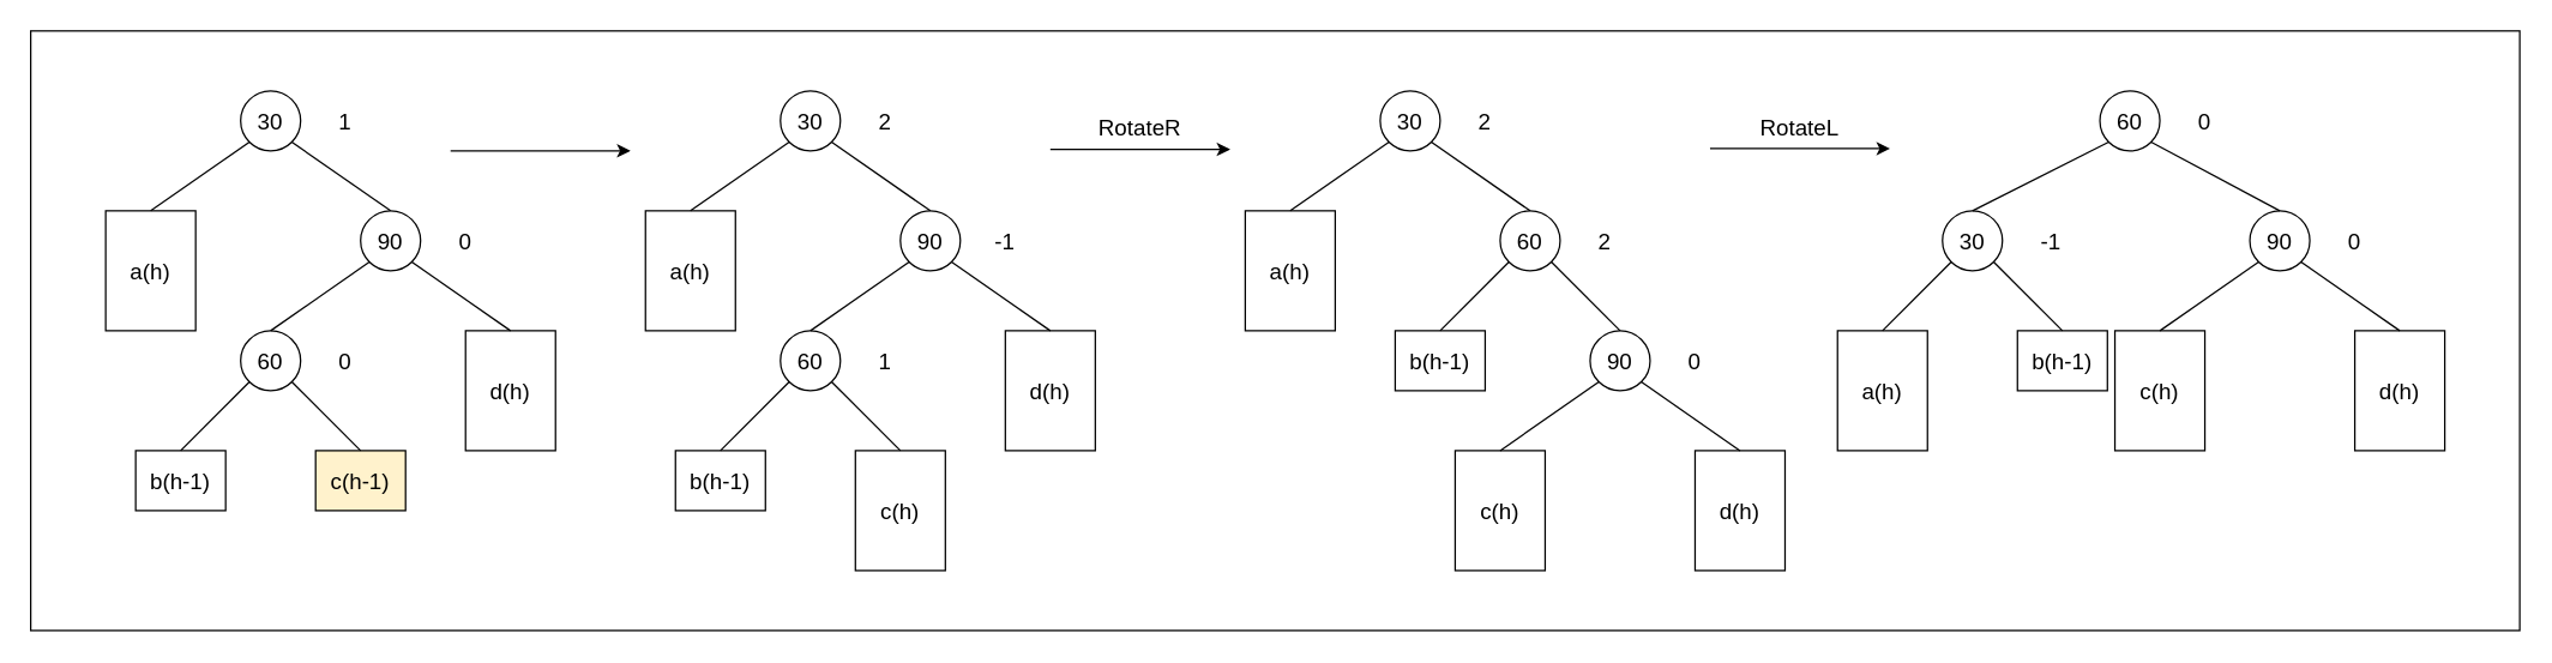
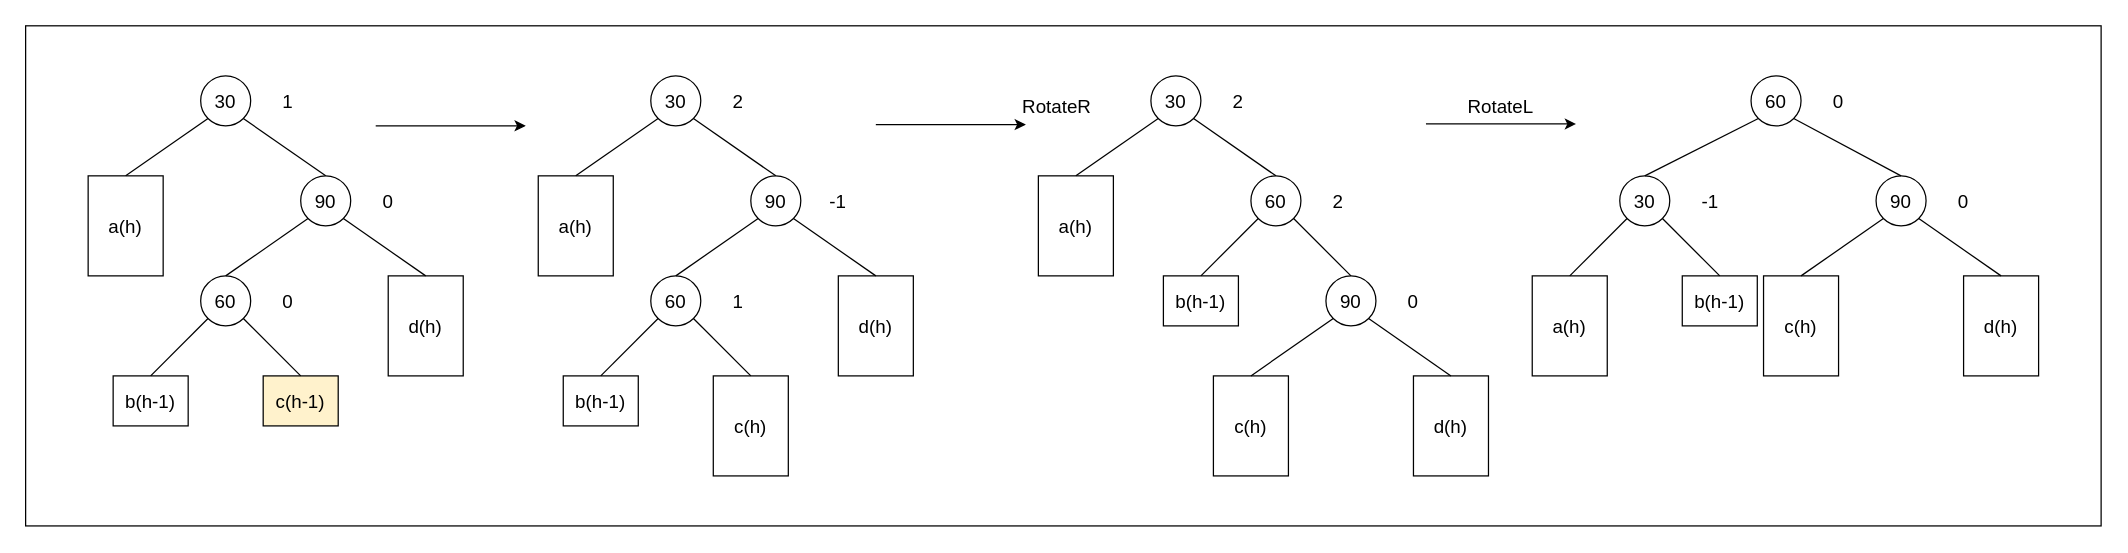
  <mxCell id="0" />
  <mxCell id="1" parent="0" />
  <mxCell id="2" value="" style="rounded=0;whiteSpace=wrap;html=1;fontSize=15;" vertex="1" parent="1"><mxGeometry x="20" y="20" width="1660" height="400" as="geometry" /></mxCell>
  <mxCell id="3" value="&lt;font style=&quot;font-size: 15px;&quot;&gt;30&lt;/font&gt;" style="ellipse;whiteSpace=wrap;html=1;aspect=fixed;" vertex="1" parent="1"><mxGeometry x="160" y="60" width="40" height="40" as="geometry" /></mxCell>
  <mxCell id="4" value="&lt;font style=&quot;font-size: 15px;&quot;&gt;90&lt;/font&gt;" style="ellipse;whiteSpace=wrap;html=1;aspect=fixed;" vertex="1" parent="1"><mxGeometry x="240" y="140" width="40" height="40" as="geometry" /></mxCell>
  <mxCell id="5" value="a(h)" style="rounded=0;whiteSpace=wrap;html=1;fontSize=15;" vertex="1" parent="1"><mxGeometry x="70" y="140" width="60" height="80" as="geometry" /></mxCell>
  <mxCell id="6" value="b(h-1)" style="rounded=0;whiteSpace=wrap;html=1;fontSize=15;" vertex="1" parent="1"><mxGeometry x="90" y="300" width="60" height="40" as="geometry" /></mxCell>
  <mxCell id="7" value="d(h)" style="rounded=0;whiteSpace=wrap;html=1;fontSize=15;" vertex="1" parent="1"><mxGeometry x="310" y="220" width="60" height="80" as="geometry" /></mxCell>
  <mxCell id="8" value="1" style="text;html=1;strokeColor=none;fillColor=none;align=center;verticalAlign=middle;whiteSpace=wrap;rounded=0;fontSize=15;" vertex="1" parent="1"><mxGeometry x="200" y="65" width="60" height="30" as="geometry" /></mxCell>
  <mxCell id="9" value="0" style="text;html=1;strokeColor=none;fillColor=none;align=center;verticalAlign=middle;whiteSpace=wrap;rounded=0;fontSize=15;" vertex="1" parent="1"><mxGeometry x="280" y="145" width="60" height="30" as="geometry" /></mxCell>
  <mxCell id="10" value="" style="endArrow=classic;html=1;fontSize=15;" edge="1" parent="1"><mxGeometry width="50" height="50" relative="1" as="geometry"><mxPoint x="300" y="100" as="sourcePoint" /><mxPoint x="420" y="100" as="targetPoint" /></mxGeometry></mxCell>
  <mxCell id="11" value="&lt;span style=&quot;font-size: 15px;&quot;&gt;60&lt;/span&gt;" style="ellipse;whiteSpace=wrap;html=1;aspect=fixed;" vertex="1" parent="1"><mxGeometry x="160" y="220" width="40" height="40" as="geometry" /></mxCell>
  <mxCell id="12" value="c(h-1)" style="rounded=0;whiteSpace=wrap;html=1;fontSize=15;fillColor=#fff2cc;" vertex="1" parent="1"><mxGeometry x="210" y="300" width="60" height="40" as="geometry" /></mxCell>
  <mxCell id="13" value="" style="endArrow=none;html=1;entryX=0;entryY=1;entryDx=0;entryDy=0;exitX=0.5;exitY=0;exitDx=0;exitDy=0;" edge="1" parent="1" source="6" target="11"><mxGeometry width="50" height="50" relative="1" as="geometry"><mxPoint x="610" y="340" as="sourcePoint" /><mxPoint x="660" y="290" as="targetPoint" /></mxGeometry></mxCell>
  <mxCell id="14" value="" style="endArrow=none;html=1;entryX=1;entryY=1;entryDx=0;entryDy=0;exitX=0.5;exitY=0;exitDx=0;exitDy=0;" edge="1" parent="1" source="12" target="11"><mxGeometry width="50" height="50" relative="1" as="geometry"><mxPoint x="610" y="340" as="sourcePoint" /><mxPoint x="660" y="290" as="targetPoint" /></mxGeometry></mxCell>
  <mxCell id="15" value="0" style="text;html=1;strokeColor=none;fillColor=none;align=center;verticalAlign=middle;whiteSpace=wrap;rounded=0;fontSize=15;" vertex="1" parent="1"><mxGeometry x="200" y="225" width="60" height="30" as="geometry" /></mxCell>
  <mxCell id="16" value="" style="endArrow=none;html=1;entryX=0;entryY=1;entryDx=0;entryDy=0;exitX=0.5;exitY=0;exitDx=0;exitDy=0;" edge="1" parent="1" source="5" target="3"><mxGeometry width="50" height="50" relative="1" as="geometry"><mxPoint x="480" y="430" as="sourcePoint" /><mxPoint x="530" y="380" as="targetPoint" /></mxGeometry></mxCell>
  <mxCell id="17" value="" style="endArrow=none;html=1;entryX=1;entryY=1;entryDx=0;entryDy=0;exitX=0.5;exitY=0;exitDx=0;exitDy=0;" edge="1" parent="1" source="4" target="3"><mxGeometry width="50" height="50" relative="1" as="geometry"><mxPoint x="480" y="430" as="sourcePoint" /><mxPoint x="530" y="380" as="targetPoint" /></mxGeometry></mxCell>
  <mxCell id="18" value="" style="endArrow=none;html=1;entryX=0;entryY=1;entryDx=0;entryDy=0;exitX=0.5;exitY=0;exitDx=0;exitDy=0;" edge="1" parent="1" source="11" target="4"><mxGeometry width="50" height="50" relative="1" as="geometry"><mxPoint x="480" y="430" as="sourcePoint" /><mxPoint x="530" y="380" as="targetPoint" /></mxGeometry></mxCell>
  <mxCell id="19" value="" style="endArrow=none;html=1;entryX=1;entryY=1;entryDx=0;entryDy=0;exitX=0.5;exitY=0;exitDx=0;exitDy=0;" edge="1" parent="1" source="7" target="4"><mxGeometry width="50" height="50" relative="1" as="geometry"><mxPoint x="480" y="430" as="sourcePoint" /><mxPoint x="530" y="380" as="targetPoint" /></mxGeometry></mxCell>
  <mxCell id="20" value="&lt;font style=&quot;font-size: 15px;&quot;&gt;30&lt;/font&gt;" style="ellipse;whiteSpace=wrap;html=1;aspect=fixed;" vertex="1" parent="1"><mxGeometry x="520" y="60" width="40" height="40" as="geometry" /></mxCell>
  <mxCell id="21" value="&lt;font style=&quot;font-size: 15px;&quot;&gt;90&lt;/font&gt;" style="ellipse;whiteSpace=wrap;html=1;aspect=fixed;" vertex="1" parent="1"><mxGeometry x="600" y="140" width="40" height="40" as="geometry" /></mxCell>
  <mxCell id="22" value="a(h)" style="rounded=0;whiteSpace=wrap;html=1;fontSize=15;" vertex="1" parent="1"><mxGeometry x="430" y="140" width="60" height="80" as="geometry" /></mxCell>
  <mxCell id="23" value="b(h-1)" style="rounded=0;whiteSpace=wrap;html=1;fontSize=15;" vertex="1" parent="1"><mxGeometry x="450" y="300" width="60" height="40" as="geometry" /></mxCell>
  <mxCell id="24" value="d(h)" style="rounded=0;whiteSpace=wrap;html=1;fontSize=15;" vertex="1" parent="1"><mxGeometry x="670" y="220" width="60" height="80" as="geometry" /></mxCell>
  <mxCell id="25" value="2" style="text;html=1;strokeColor=none;fillColor=none;align=center;verticalAlign=middle;whiteSpace=wrap;rounded=0;fontSize=15;" vertex="1" parent="1"><mxGeometry x="560" y="65" width="60" height="30" as="geometry" /></mxCell>
  <mxCell id="26" value="-1" style="text;html=1;strokeColor=none;fillColor=none;align=center;verticalAlign=middle;whiteSpace=wrap;rounded=0;fontSize=15;" vertex="1" parent="1"><mxGeometry x="640" y="145" width="60" height="30" as="geometry" /></mxCell>
  <mxCell id="27" value="&lt;span style=&quot;font-size: 15px;&quot;&gt;60&lt;/span&gt;" style="ellipse;whiteSpace=wrap;html=1;aspect=fixed;" vertex="1" parent="1"><mxGeometry x="520" y="220" width="40" height="40" as="geometry" /></mxCell>
  <mxCell id="28" value="c(h)" style="rounded=0;whiteSpace=wrap;html=1;fontSize=15;" vertex="1" parent="1"><mxGeometry x="570" y="300" width="60" height="80" as="geometry" /></mxCell>
  <mxCell id="29" value="" style="endArrow=none;html=1;entryX=0;entryY=1;entryDx=0;entryDy=0;exitX=0.5;exitY=0;exitDx=0;exitDy=0;" edge="1" parent="1" source="23" target="27"><mxGeometry width="50" height="50" relative="1" as="geometry"><mxPoint x="970" y="340" as="sourcePoint" /><mxPoint x="1020" y="290" as="targetPoint" /></mxGeometry></mxCell>
  <mxCell id="30" value="" style="endArrow=none;html=1;entryX=1;entryY=1;entryDx=0;entryDy=0;exitX=0.5;exitY=0;exitDx=0;exitDy=0;" edge="1" parent="1" source="28" target="27"><mxGeometry width="50" height="50" relative="1" as="geometry"><mxPoint x="970" y="340" as="sourcePoint" /><mxPoint x="1020" y="290" as="targetPoint" /></mxGeometry></mxCell>
  <mxCell id="31" value="1" style="text;html=1;strokeColor=none;fillColor=none;align=center;verticalAlign=middle;whiteSpace=wrap;rounded=0;fontSize=15;" vertex="1" parent="1"><mxGeometry x="560" y="225" width="60" height="30" as="geometry" /></mxCell>
  <mxCell id="32" value="" style="endArrow=none;html=1;entryX=0;entryY=1;entryDx=0;entryDy=0;exitX=0.5;exitY=0;exitDx=0;exitDy=0;" edge="1" parent="1" source="22" target="20"><mxGeometry width="50" height="50" relative="1" as="geometry"><mxPoint x="840" y="430" as="sourcePoint" /><mxPoint x="890" y="380" as="targetPoint" /></mxGeometry></mxCell>
  <mxCell id="33" value="" style="endArrow=none;html=1;entryX=1;entryY=1;entryDx=0;entryDy=0;exitX=0.5;exitY=0;exitDx=0;exitDy=0;" edge="1" parent="1" source="21" target="20"><mxGeometry width="50" height="50" relative="1" as="geometry"><mxPoint x="840" y="430" as="sourcePoint" /><mxPoint x="890" y="380" as="targetPoint" /></mxGeometry></mxCell>
  <mxCell id="34" value="" style="endArrow=none;html=1;entryX=0;entryY=1;entryDx=0;entryDy=0;exitX=0.5;exitY=0;exitDx=0;exitDy=0;" edge="1" parent="1" source="27" target="21"><mxGeometry width="50" height="50" relative="1" as="geometry"><mxPoint x="840" y="430" as="sourcePoint" /><mxPoint x="890" y="380" as="targetPoint" /></mxGeometry></mxCell>
  <mxCell id="35" value="" style="endArrow=none;html=1;entryX=1;entryY=1;entryDx=0;entryDy=0;exitX=0.5;exitY=0;exitDx=0;exitDy=0;" edge="1" parent="1" source="24" target="21"><mxGeometry width="50" height="50" relative="1" as="geometry"><mxPoint x="840" y="430" as="sourcePoint" /><mxPoint x="890" y="380" as="targetPoint" /></mxGeometry></mxCell>
  <mxCell id="36" value="" style="endArrow=classic;html=1;fontSize=15;" edge="1" parent="1"><mxGeometry width="50" height="50" relative="1" as="geometry"><mxPoint x="700" y="99" as="sourcePoint" /><mxPoint x="820" y="99" as="targetPoint" /></mxGeometry></mxCell>
- <mxCell id="37" value="RotateR" style="text;html=1;strokeColor=none;fillColor=none;align=center;verticalAlign=middle;whiteSpace=wrap;rounded=0;fontSize=15;" vertex="1" parent="1"><mxGeometry x="730" y="69" width="60" height="30" as="geometry" /></mxCell>
+ <mxCell id="37" value="RotateR" style="text;html=1;strokeColor=none;fillColor=none;align=center;verticalAlign=middle;whiteSpace=wrap;rounded=0;fontSize=15;" vertex="1" parent="1"><mxGeometry x="815" y="69" width="60" height="30" as="geometry" /></mxCell>
  <mxCell id="38" value="&lt;font style=&quot;font-size: 15px;&quot;&gt;30&lt;/font&gt;" style="ellipse;whiteSpace=wrap;html=1;aspect=fixed;" vertex="1" parent="1"><mxGeometry x="920" y="60" width="40" height="40" as="geometry" /></mxCell>
  <mxCell id="39" value="&lt;font style=&quot;font-size: 15px;&quot;&gt;90&lt;/font&gt;" style="ellipse;whiteSpace=wrap;html=1;aspect=fixed;" vertex="1" parent="1"><mxGeometry x="1060" y="220" width="40" height="40" as="geometry" /></mxCell>
  <mxCell id="40" value="a(h)" style="rounded=0;whiteSpace=wrap;html=1;fontSize=15;" vertex="1" parent="1"><mxGeometry x="830" y="140" width="60" height="80" as="geometry" /></mxCell>
  <mxCell id="41" value="b(h-1)" style="rounded=0;whiteSpace=wrap;html=1;fontSize=15;" vertex="1" parent="1"><mxGeometry x="930" y="220" width="60" height="40" as="geometry" /></mxCell>
  <mxCell id="42" value="d(h)" style="rounded=0;whiteSpace=wrap;html=1;fontSize=15;" vertex="1" parent="1"><mxGeometry x="1130" y="300" width="60" height="80" as="geometry" /></mxCell>
  <mxCell id="43" value="2" style="text;html=1;strokeColor=none;fillColor=none;align=center;verticalAlign=middle;whiteSpace=wrap;rounded=0;fontSize=15;" vertex="1" parent="1"><mxGeometry x="960" y="65" width="60" height="30" as="geometry" /></mxCell>
  <mxCell id="44" value="0" style="text;html=1;strokeColor=none;fillColor=none;align=center;verticalAlign=middle;whiteSpace=wrap;rounded=0;fontSize=15;" vertex="1" parent="1"><mxGeometry x="1100" y="225" width="60" height="30" as="geometry" /></mxCell>
  <mxCell id="45" value="&lt;span style=&quot;font-size: 15px;&quot;&gt;60&lt;/span&gt;" style="ellipse;whiteSpace=wrap;html=1;aspect=fixed;" vertex="1" parent="1"><mxGeometry x="1000" y="140" width="40" height="40" as="geometry" /></mxCell>
  <mxCell id="46" value="c(h)" style="rounded=0;whiteSpace=wrap;html=1;fontSize=15;" vertex="1" parent="1"><mxGeometry x="970" y="300" width="60" height="80" as="geometry" /></mxCell>
  <mxCell id="47" value="" style="endArrow=none;html=1;entryX=0;entryY=1;entryDx=0;entryDy=0;exitX=0.5;exitY=0;exitDx=0;exitDy=0;" edge="1" parent="1" source="41" target="45"><mxGeometry width="50" height="50" relative="1" as="geometry"><mxPoint x="1450" y="260" as="sourcePoint" /><mxPoint x="1500" y="210" as="targetPoint" /></mxGeometry></mxCell>
  <mxCell id="48" value="2" style="text;html=1;strokeColor=none;fillColor=none;align=center;verticalAlign=middle;whiteSpace=wrap;rounded=0;fontSize=15;" vertex="1" parent="1"><mxGeometry x="1040" y="145" width="60" height="30" as="geometry" /></mxCell>
  <mxCell id="49" value="" style="endArrow=none;html=1;entryX=0;entryY=1;entryDx=0;entryDy=0;exitX=0.5;exitY=0;exitDx=0;exitDy=0;" edge="1" parent="1" source="40" target="38"><mxGeometry width="50" height="50" relative="1" as="geometry"><mxPoint x="1240" y="430" as="sourcePoint" /><mxPoint x="1290" y="380" as="targetPoint" /></mxGeometry></mxCell>
  <mxCell id="50" value="" style="endArrow=none;html=1;entryX=1;entryY=1;entryDx=0;entryDy=0;exitX=0.5;exitY=0;exitDx=0;exitDy=0;" edge="1" parent="1" source="42" target="39"><mxGeometry width="50" height="50" relative="1" as="geometry"><mxPoint x="1300" y="510" as="sourcePoint" /><mxPoint x="1350" y="460" as="targetPoint" /></mxGeometry></mxCell>
  <mxCell id="51" value="" style="endArrow=none;html=1;entryX=0;entryY=1;entryDx=0;entryDy=0;exitX=0.5;exitY=0;exitDx=0;exitDy=0;" edge="1" parent="1" source="46" target="39"><mxGeometry width="50" height="50" relative="1" as="geometry"><mxPoint x="630" y="530" as="sourcePoint" /><mxPoint x="680" y="480" as="targetPoint" /></mxGeometry></mxCell>
  <mxCell id="52" value="" style="endArrow=none;html=1;entryX=1;entryY=1;entryDx=0;entryDy=0;exitX=0.5;exitY=0;exitDx=0;exitDy=0;" edge="1" parent="1" source="39" target="45"><mxGeometry width="50" height="50" relative="1" as="geometry"><mxPoint x="810" y="450" as="sourcePoint" /><mxPoint x="860" y="400" as="targetPoint" /></mxGeometry></mxCell>
  <mxCell id="53" value="" style="endArrow=none;html=1;entryX=1;entryY=1;entryDx=0;entryDy=0;exitX=0.5;exitY=0;exitDx=0;exitDy=0;" edge="1" parent="1" source="45" target="38"><mxGeometry width="50" height="50" relative="1" as="geometry"><mxPoint x="730" y="530" as="sourcePoint" /><mxPoint x="780" y="480" as="targetPoint" /></mxGeometry></mxCell>
  <mxCell id="54" value="" style="endArrow=classic;html=1;fontSize=15;" edge="1" parent="1"><mxGeometry width="50" height="50" relative="1" as="geometry"><mxPoint x="1140" y="98.5" as="sourcePoint" /><mxPoint x="1260" y="98.5" as="targetPoint" /></mxGeometry></mxCell>
  <mxCell id="55" value="RotateL" style="text;html=1;strokeColor=none;fillColor=none;align=center;verticalAlign=middle;whiteSpace=wrap;rounded=0;fontSize=15;" vertex="1" parent="1"><mxGeometry x="1170" y="68.5" width="60" height="30" as="geometry" /></mxCell>
  <mxCell id="56" value="&lt;font style=&quot;font-size: 15px;&quot;&gt;30&lt;/font&gt;" style="ellipse;whiteSpace=wrap;html=1;aspect=fixed;" vertex="1" parent="1"><mxGeometry x="1295" y="140" width="40" height="40" as="geometry" /></mxCell>
  <mxCell id="57" value="&lt;font style=&quot;font-size: 15px;&quot;&gt;90&lt;/font&gt;" style="ellipse;whiteSpace=wrap;html=1;aspect=fixed;" vertex="1" parent="1"><mxGeometry x="1500" y="140" width="40" height="40" as="geometry" /></mxCell>
  <mxCell id="58" value="a(h)" style="rounded=0;whiteSpace=wrap;html=1;fontSize=15;" vertex="1" parent="1"><mxGeometry x="1225" y="220" width="60" height="80" as="geometry" /></mxCell>
  <mxCell id="59" value="b(h-1)" style="rounded=0;whiteSpace=wrap;html=1;fontSize=15;" vertex="1" parent="1"><mxGeometry x="1345" y="220" width="60" height="40" as="geometry" /></mxCell>
  <mxCell id="60" value="d(h)" style="rounded=0;whiteSpace=wrap;html=1;fontSize=15;" vertex="1" parent="1"><mxGeometry x="1570" y="220" width="60" height="80" as="geometry" /></mxCell>
  <mxCell id="61" value="-1" style="text;html=1;strokeColor=none;fillColor=none;align=center;verticalAlign=middle;whiteSpace=wrap;rounded=0;fontSize=15;" vertex="1" parent="1"><mxGeometry x="1340" y="145" width="55" height="30" as="geometry" /></mxCell>
  <mxCell id="62" value="0" style="text;html=1;strokeColor=none;fillColor=none;align=center;verticalAlign=middle;whiteSpace=wrap;rounded=0;fontSize=15;" vertex="1" parent="1"><mxGeometry x="1540" y="145" width="60" height="30" as="geometry" /></mxCell>
  <mxCell id="63" value="&lt;span style=&quot;font-size: 15px;&quot;&gt;60&lt;/span&gt;" style="ellipse;whiteSpace=wrap;html=1;aspect=fixed;" vertex="1" parent="1"><mxGeometry x="1400" y="60" width="40" height="40" as="geometry" /></mxCell>
  <mxCell id="64" value="c(h)" style="rounded=0;whiteSpace=wrap;html=1;fontSize=15;" vertex="1" parent="1"><mxGeometry x="1410" y="220" width="60" height="80" as="geometry" /></mxCell>
  <mxCell id="65" value="0" style="text;html=1;strokeColor=none;fillColor=none;align=center;verticalAlign=middle;whiteSpace=wrap;rounded=0;fontSize=15;" vertex="1" parent="1"><mxGeometry x="1440" y="65" width="60" height="30" as="geometry" /></mxCell>
  <mxCell id="66" value="" style="endArrow=none;html=1;entryX=0;entryY=1;entryDx=0;entryDy=0;exitX=0.5;exitY=0;exitDx=0;exitDy=0;" edge="1" parent="1" source="58" target="56"><mxGeometry width="50" height="50" relative="1" as="geometry"><mxPoint x="1615" y="510" as="sourcePoint" /><mxPoint x="1665" y="460" as="targetPoint" /></mxGeometry></mxCell>
  <mxCell id="67" value="" style="endArrow=none;html=1;entryX=1;entryY=1;entryDx=0;entryDy=0;exitX=0.5;exitY=0;exitDx=0;exitDy=0;" edge="1" parent="1" source="60" target="57"><mxGeometry width="50" height="50" relative="1" as="geometry"><mxPoint x="1740" y="430" as="sourcePoint" /><mxPoint x="1790" y="380" as="targetPoint" /></mxGeometry></mxCell>
  <mxCell id="68" value="" style="endArrow=none;html=1;entryX=0;entryY=1;entryDx=0;entryDy=0;exitX=0.5;exitY=0;exitDx=0;exitDy=0;" edge="1" parent="1" source="64" target="57"><mxGeometry width="50" height="50" relative="1" as="geometry"><mxPoint x="1070" y="450" as="sourcePoint" /><mxPoint x="1120" y="400" as="targetPoint" /></mxGeometry></mxCell>
  <mxCell id="69" value="" style="endArrow=none;html=1;entryX=1;entryY=1;entryDx=0;entryDy=0;exitX=0.5;exitY=0;exitDx=0;exitDy=0;" edge="1" parent="1" source="57" target="63"><mxGeometry width="50" height="50" relative="1" as="geometry"><mxPoint x="1210" y="370" as="sourcePoint" /><mxPoint x="1260" y="320" as="targetPoint" /></mxGeometry></mxCell>
  <mxCell id="70" value="" style="endArrow=none;html=1;entryX=1;entryY=1;entryDx=0;entryDy=0;exitX=0.5;exitY=0;exitDx=0;exitDy=0;" edge="1" parent="1" source="59" target="56"><mxGeometry width="50" height="50" relative="1" as="geometry"><mxPoint x="1105" y="250" as="sourcePoint" /><mxPoint x="1155" y="200" as="targetPoint" /></mxGeometry></mxCell>
  <mxCell id="71" value="" style="endArrow=none;html=1;entryX=0;entryY=1;entryDx=0;entryDy=0;exitX=0.5;exitY=0;exitDx=0;exitDy=0;" edge="1" parent="1" source="56" target="63"><mxGeometry width="50" height="50" relative="1" as="geometry"><mxPoint x="1100" y="470" as="sourcePoint" /><mxPoint x="1150" y="420" as="targetPoint" /></mxGeometry></mxCell>
